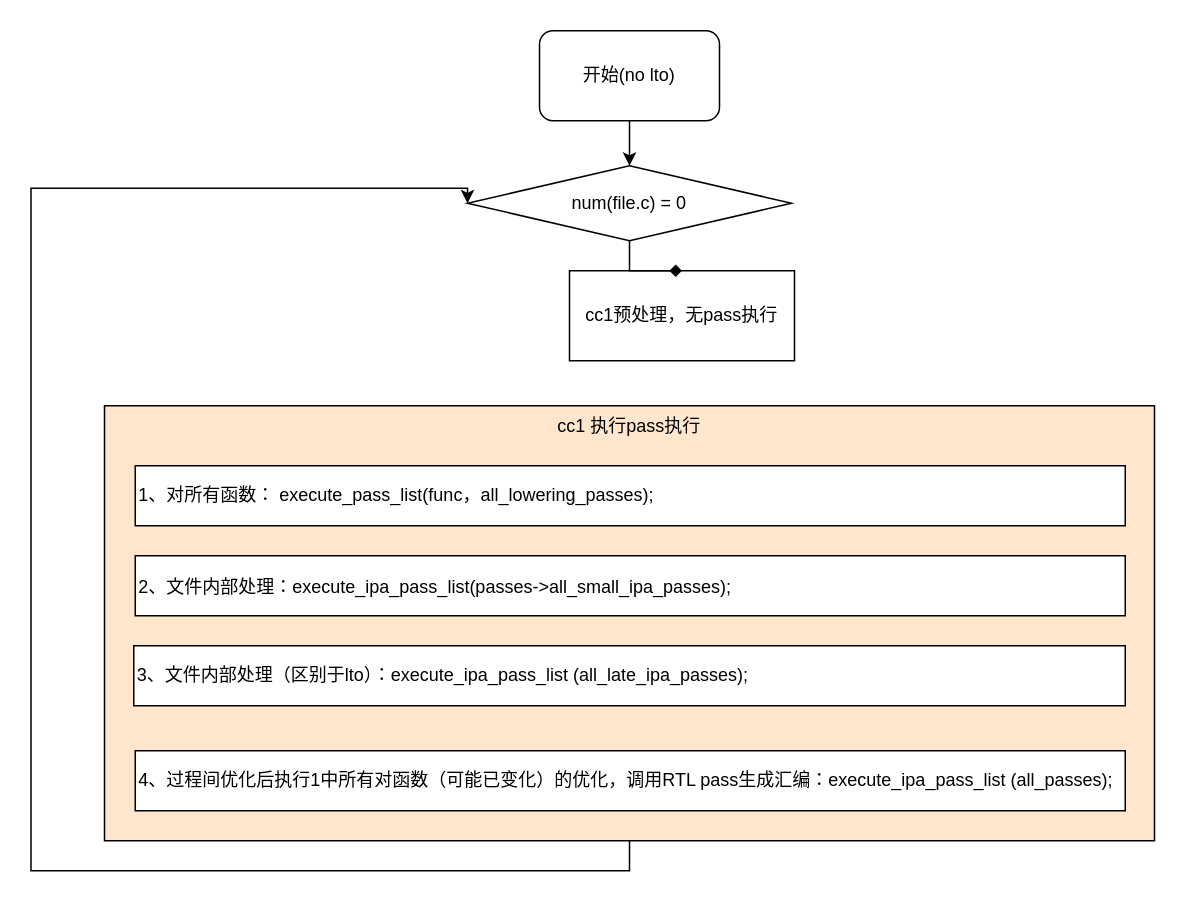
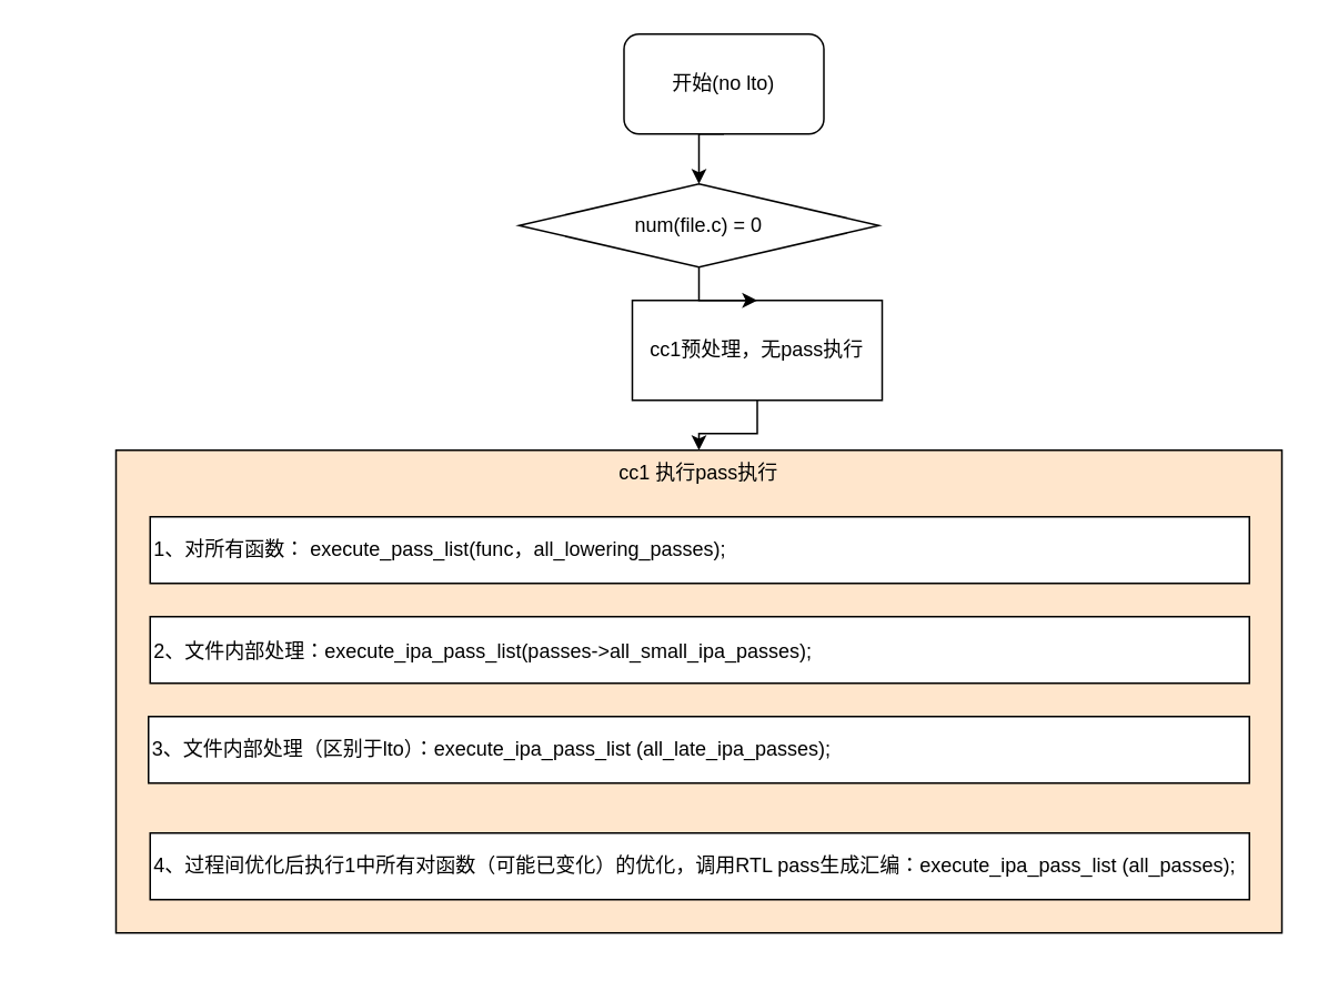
  <mxCell id="0" />
  <mxCell id="1" parent="0" />
  <mxCell id="2" style="edgeStyle=orthogonalEdgeStyle;rounded=0;orthogonalLoop=1;jettySize=auto;html=1;exitX=0.5;exitY=1;exitDx=0;exitDy=0;entryX=0.5;entryY=0;entryDx=0;entryDy=0;fontFamily=Helvetica;fontSize=12;fontColor=#000000;" edge="1" parent="1" source="3" target="9"><mxGeometry relative="1" as="geometry" /></mxCell>
- <mxCell id="3" value="开始(no lto)" style="rounded=1;whiteSpace=wrap;html=1;fontFamily=Helvetica;fontSize=12;" vertex="1" parent="1"><mxGeometry x="359" y="20" width="120" height="60" as="geometry" /></mxCell>
+ <mxCell id="3" value="开始(no lto)" style="rounded=1;whiteSpace=wrap;html=1;fontFamily=Helvetica;fontSize=12;" vertex="1" parent="1"><mxGeometry x="374" y="20" width="120" height="60" as="geometry" /></mxCell>
+ <mxCell id="4" style="edgeStyle=orthogonalEdgeStyle;rounded=0;orthogonalLoop=1;jettySize=auto;html=1;exitX=0.5;exitY=1;exitDx=0;exitDy=0;entryX=0.5;entryY=0;entryDx=0;entryDy=0;fontFamily=Helvetica;fontSize=12;fontColor=#000000;" edge="1" parent="1" source="5" target="7"><mxGeometry relative="1" as="geometry" /></mxCell>
  <mxCell id="5" value="cc1预处理，无pass执行" style="rounded=0;whiteSpace=wrap;html=1;fontFamily=Helvetica;fontSize=12;" vertex="1" parent="1"><mxGeometry x="379" y="180" width="150" height="60" as="geometry" /></mxCell>
- <mxCell id="6" style="edgeStyle=orthogonalEdgeStyle;rounded=0;orthogonalLoop=1;jettySize=auto;html=1;exitX=0.5;exitY=1;exitDx=0;exitDy=0;entryX=0;entryY=0.5;entryDx=0;entryDy=0;fontFamily=Helvetica;fontSize=12;fontColor=#000000;" edge="1" parent="1" source="7" target="9"><mxGeometry relative="1" as="geometry"><Array as="points"><mxPoint x="419" y="580" /><mxPoint x="20" y="580" /><mxPoint x="20" y="125" /></Array></mxGeometry></mxCell>
  <mxCell id="7" value="cc1 执行pass执行" style="rounded=0;whiteSpace=wrap;html=1;verticalAlign=top;fontFamily=Helvetica;align=center;fontSize=12;fillColor=#ffe6cc;" vertex="1" parent="1"><mxGeometry x="69" y="270" width="700" height="290" as="geometry" /></mxCell>
- <mxCell id="8" style="edgeStyle=orthogonalEdgeStyle;rounded=0;orthogonalLoop=1;jettySize=auto;html=1;exitX=0.5;exitY=1;exitDx=0;exitDy=0;entryX=0.5;entryY=0;entryDx=0;entryDy=0;fontFamily=Helvetica;fontSize=12;fontColor=#000000;endArrow=diamond;" edge="1" parent="1" source="9" target="5"><mxGeometry relative="1" as="geometry" /></mxCell>
+ <mxCell id="8" style="edgeStyle=orthogonalEdgeStyle;rounded=0;orthogonalLoop=1;jettySize=auto;html=1;exitX=0.5;exitY=1;exitDx=0;exitDy=0;entryX=0.5;entryY=0;entryDx=0;entryDy=0;fontFamily=Helvetica;fontSize=12;fontColor=#000000;" edge="1" parent="1" source="9" target="5"><mxGeometry relative="1" as="geometry" /></mxCell>
  <mxCell id="9" value="num(file.c) = 0" style="rhombus;whiteSpace=wrap;html=1;fontFamily=Helvetica;fontSize=12;" vertex="1" parent="1"><mxGeometry x="311" y="110" width="216" height="50" as="geometry" /></mxCell>
  <mxCell id="10" value="&lt;span style=&quot;font-size: 12px; background-color: rgb(255, 255, 255);&quot;&gt;1、对所有函数： execute_pass_list&lt;/span&gt;&lt;span style=&quot;font-size: 12px; background-color: rgb(255, 255, 255);&quot;&gt;(func，&lt;/span&gt;&lt;span style=&quot;font-size: 12px; background-color: rgb(255, 255, 255);&quot;&gt;all_lowering_passes&lt;/span&gt;&lt;span style=&quot;font-size: 12px; background-color: rgb(255, 255, 255);&quot;&gt;);&lt;/span&gt;" style="rounded=0;whiteSpace=wrap;html=1;fontFamily=Helvetica;align=left;fontSize=12;" vertex="1" parent="1"><mxGeometry x="89.5" y="310" width="660" height="40" as="geometry" /></mxCell>
  <mxCell id="11" value="&lt;div style=&quot;font-size: 12px; line-height: 24px;&quot;&gt;&lt;span style=&quot;background-color: rgb(255, 255, 255); font-size: 12px;&quot;&gt;2、文件内部处理：execute_ipa_pass_list(passes-&amp;gt;all_small_ipa_passes);&lt;/span&gt;&lt;/div&gt;" style="rounded=0;whiteSpace=wrap;html=1;labelBackgroundColor=#FFFFFF;fontFamily=Helvetica;align=left;fontSize=12;" vertex="1" parent="1"><mxGeometry x="89.5" y="370" width="660" height="40" as="geometry" /></mxCell>
  <mxCell id="12" value="&lt;span style=&quot;font-size: 12px&quot;&gt;4、过程间优化后执行1中所有对函数（可能已变化）的优化，调用RTL pass生成汇编：execute_ipa_pass_list (all_passes);&lt;/span&gt;" style="rounded=0;whiteSpace=wrap;html=1;fontFamily=Helvetica;align=left;fontSize=12;" vertex="1" parent="1"><mxGeometry x="89.5" y="500" width="660" height="40" as="geometry" /></mxCell>
  <mxCell id="13" value="&lt;span style=&quot;font-size: 12px; background-color: rgb(255, 255, 255);&quot;&gt;3、文件内部处理（区别于lto）：&lt;/span&gt;&lt;span style=&quot;font-size: 12px;&quot;&gt;execute_ipa_pass_list (&lt;/span&gt;&lt;span style=&quot;font-size: 12px;&quot;&gt;all_late_ipa_passes&lt;/span&gt;&lt;span style=&quot;font-size: 12px;&quot;&gt;);&lt;/span&gt;" style="rounded=0;whiteSpace=wrap;html=1;fontFamily=Helvetica;align=left;fontSize=12;" vertex="1" parent="1"><mxGeometry x="88.5" y="430" width="661" height="40" as="geometry" /></mxCell>
